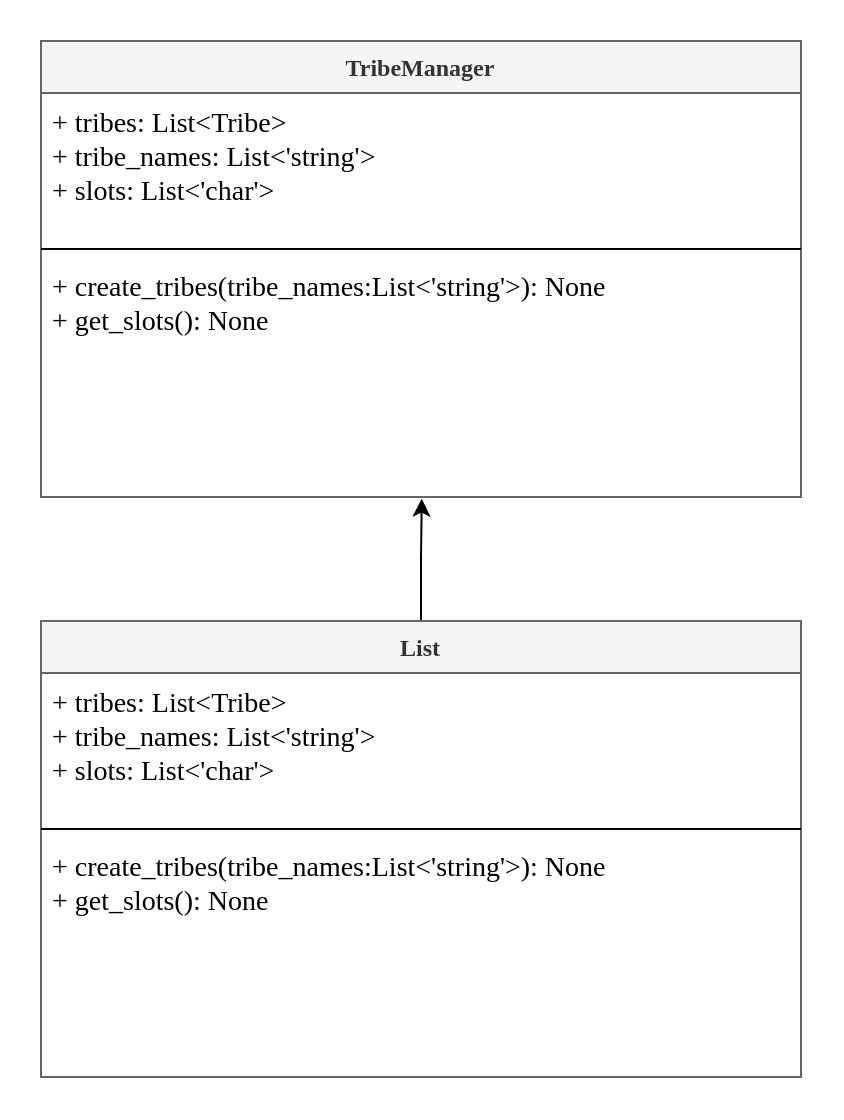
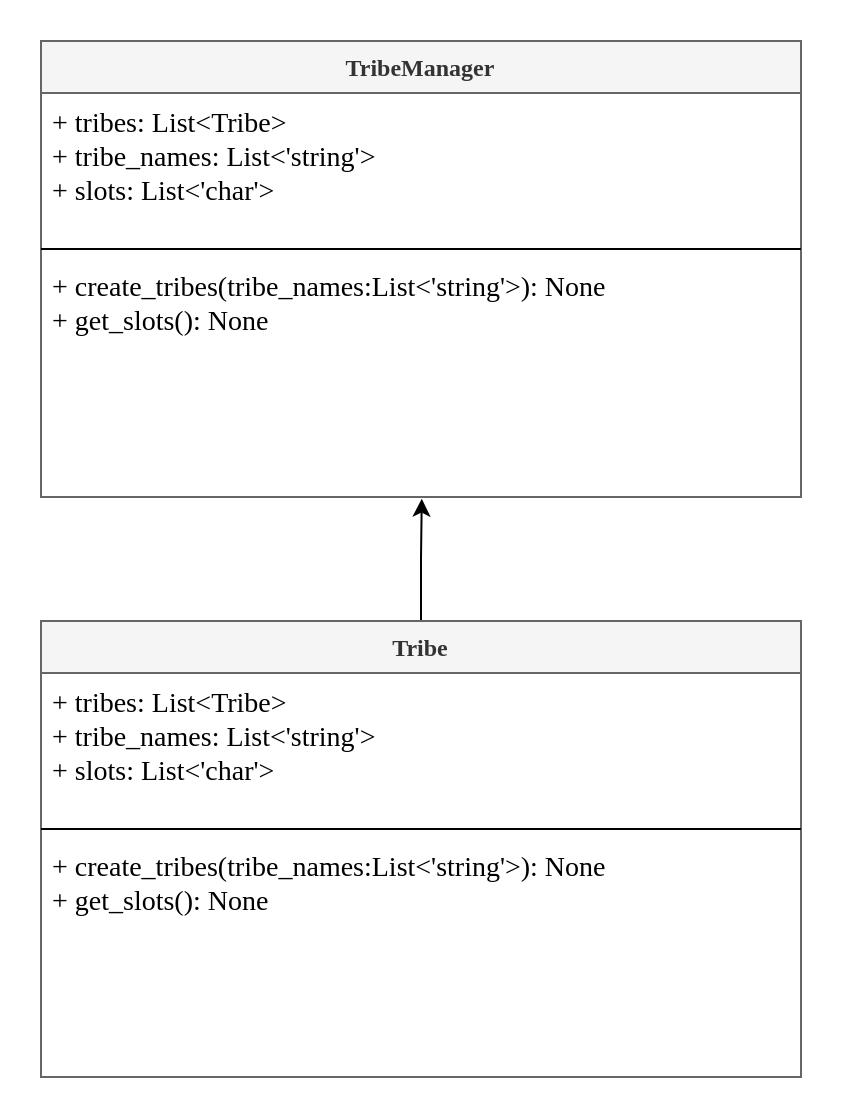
  <mxCell id="0" />
  <mxCell id="1" parent="0" />
  <mxCell id="2" value="TribeManager" style="swimlane;fontStyle=1;align=center;verticalAlign=top;childLayout=stackLayout;horizontal=1;startSize=26;horizontalStack=0;resizeParent=1;resizeParentMax=0;resizeLast=0;collapsible=1;marginBottom=0;fillColor=#f5f5f5;strokeColor=#666666;swimlaneFillColor=default;fontSize=12;fontFamily=Verdana;fontColor=#333333;" parent="1" vertex="1"><mxGeometry x="20" y="20" width="380" height="228" as="geometry"><mxRectangle x="520" y="340" width="100" height="26" as="alternateBounds" /></mxGeometry></mxCell>
  <mxCell id="3" value="+ tribes: List&lt;Tribe&gt;&#10;+ tribe_names: List&lt;'string'&gt;&#10;+ slots: List&lt;'char'&gt;&#10;&#10;" style="text;strokeColor=none;fillColor=none;align=left;verticalAlign=top;spacingLeft=4;spacingRight=4;overflow=hidden;rotatable=0;points=[[0,0.5],[1,0.5]];portConstraint=eastwest;fontSize=14;fontFamily=Verdana;" parent="2" vertex="1"><mxGeometry y="26" width="380" height="74" as="geometry" /></mxCell>
  <mxCell id="4" value="" style="line;strokeWidth=1;fillColor=none;align=left;verticalAlign=middle;spacingTop=-1;spacingLeft=3;spacingRight=3;rotatable=0;labelPosition=right;points=[];portConstraint=eastwest;" parent="2" vertex="1"><mxGeometry y="100" width="380" height="8" as="geometry" /></mxCell>
  <mxCell id="5" value="+ create_tribes(tribe_names:List&lt;'string'&gt;): None&#10;+ get_slots(): None" style="text;strokeColor=none;fillColor=none;align=left;verticalAlign=top;spacingLeft=4;spacingRight=4;overflow=hidden;rotatable=0;points=[[0,0.5],[1,0.5]];portConstraint=eastwest;fontSize=14;fontFamily=Verdana;" parent="2" vertex="1"><mxGeometry y="108" width="380" height="120" as="geometry" /></mxCell>
  <mxCell id="6" value="" style="edgeStyle=orthogonalEdgeStyle;rounded=0;orthogonalLoop=1;jettySize=auto;html=1;fontFamily=Verdana;fontSize=14;entryX=0.501;entryY=1.007;entryDx=0;entryDy=0;entryPerimeter=0;" edge="1" parent="1" source="7" target="5"><mxGeometry relative="1" as="geometry"><mxPoint x="280" y="180" as="targetPoint" /></mxGeometry></mxCell>
- <mxCell id="7" value="List" style="swimlane;fontStyle=1;align=center;verticalAlign=top;childLayout=stackLayout;horizontal=1;startSize=26;horizontalStack=0;resizeParent=1;resizeParentMax=0;resizeLast=0;collapsible=1;marginBottom=0;fillColor=#f5f5f5;strokeColor=#666666;swimlaneFillColor=default;fontSize=12;fontFamily=Verdana;fontColor=#333333;" vertex="1" parent="1"><mxGeometry x="20" y="310" width="380" height="228" as="geometry"><mxRectangle x="520" y="340" width="100" height="26" as="alternateBounds" /></mxGeometry></mxCell>
+ <mxCell id="7" value="Tribe" style="swimlane;fontStyle=1;align=center;verticalAlign=top;childLayout=stackLayout;horizontal=1;startSize=26;horizontalStack=0;resizeParent=1;resizeParentMax=0;resizeLast=0;collapsible=1;marginBottom=0;fillColor=#f5f5f5;strokeColor=#666666;swimlaneFillColor=default;fontSize=12;fontFamily=Verdana;fontColor=#333333;" vertex="1" parent="1"><mxGeometry x="20" y="310" width="380" height="228" as="geometry"><mxRectangle x="520" y="340" width="100" height="26" as="alternateBounds" /></mxGeometry></mxCell>
  <mxCell id="8" value="+ tribes: List&lt;Tribe&gt;&#10;+ tribe_names: List&lt;'string'&gt;&#10;+ slots: List&lt;'char'&gt;&#10;&#10;" style="text;strokeColor=none;fillColor=none;align=left;verticalAlign=top;spacingLeft=4;spacingRight=4;overflow=hidden;rotatable=0;points=[[0,0.5],[1,0.5]];portConstraint=eastwest;fontSize=14;fontFamily=Verdana;" vertex="1" parent="7"><mxGeometry y="26" width="380" height="74" as="geometry" /></mxCell>
  <mxCell id="9" value="" style="line;strokeWidth=1;fillColor=none;align=left;verticalAlign=middle;spacingTop=-1;spacingLeft=3;spacingRight=3;rotatable=0;labelPosition=right;points=[];portConstraint=eastwest;" vertex="1" parent="7"><mxGeometry y="100" width="380" height="8" as="geometry" /></mxCell>
  <mxCell id="10" value="+ create_tribes(tribe_names:List&lt;'string'&gt;): None&#10;+ get_slots(): None" style="text;strokeColor=none;fillColor=none;align=left;verticalAlign=top;spacingLeft=4;spacingRight=4;overflow=hidden;rotatable=0;points=[[0,0.5],[1,0.5]];portConstraint=eastwest;fontSize=14;fontFamily=Verdana;" vertex="1" parent="7"><mxGeometry y="108" width="380" height="120" as="geometry" /></mxCell>
